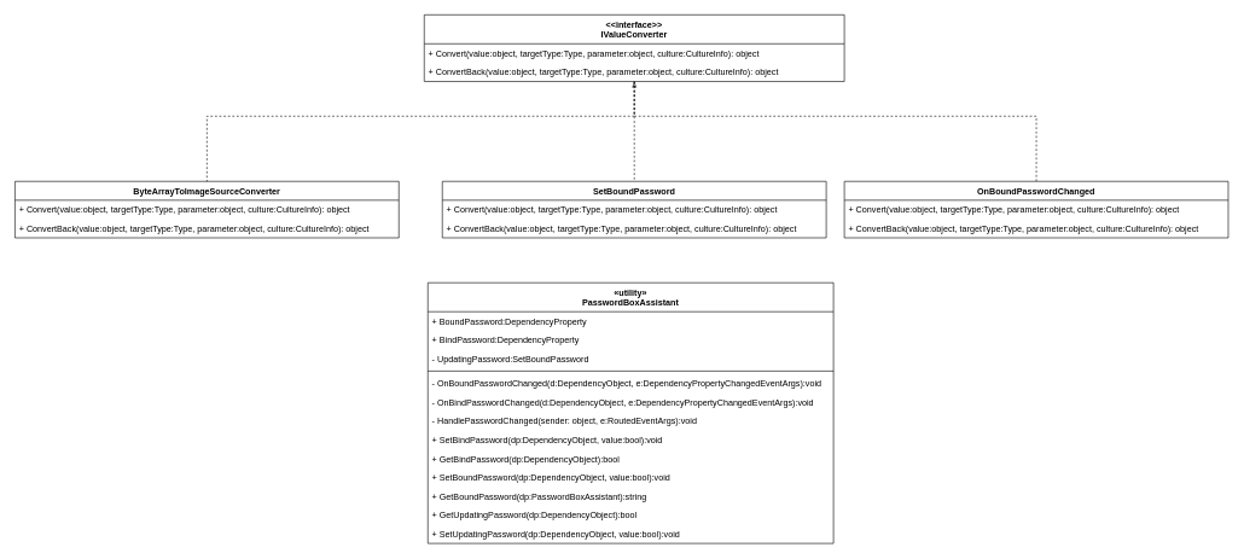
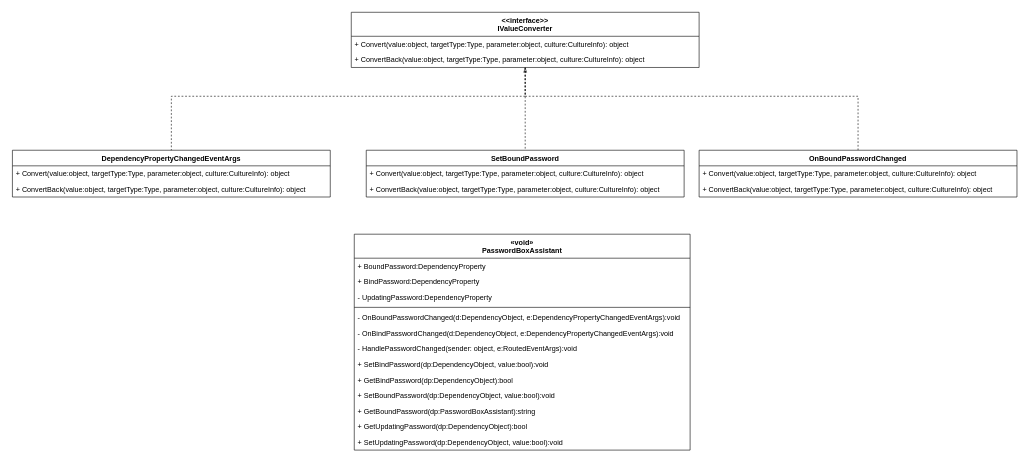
  <mxCell id="0" />
  <mxCell id="1" parent="0" />
- <mxCell id="2" value="ByteArrayToImageSourceConverter" style="swimlane;fontStyle=1;align=center;verticalAlign=top;childLayout=stackLayout;horizontal=1;startSize=26;horizontalStack=0;resizeParent=1;resizeParentMax=0;resizeLast=0;collapsible=1;marginBottom=0;" parent="1" vertex="1"><mxGeometry y="250" width="530" height="78" as="geometry" x="20" /></mxCell>
+ <mxCell id="2" value="DependencyPropertyChangedEventArgs" style="swimlane;fontStyle=1;align=center;verticalAlign=top;childLayout=stackLayout;horizontal=1;startSize=26;horizontalStack=0;resizeParent=1;resizeParentMax=0;resizeLast=0;collapsible=1;marginBottom=0;" parent="1" vertex="1"><mxGeometry y="250" width="530" height="78" as="geometry" x="20" /></mxCell>
  <mxCell id="3" value="+ Convert(value:object, targetType:Type, parameter:object, culture:CultureInfo): object" style="text;strokeColor=none;fillColor=none;align=left;verticalAlign=top;spacingLeft=4;spacingRight=4;overflow=hidden;rotatable=0;points=[[0,0.5],[1,0.5]];portConstraint=eastwest;" parent="2" vertex="1"><mxGeometry y="26" width="530" height="26" as="geometry" /></mxCell>
  <mxCell id="4" value="+ ConvertBack(value:object, targetType:Type, parameter:object, culture:CultureInfo): object" style="text;strokeColor=none;fillColor=none;align=left;verticalAlign=top;spacingLeft=4;spacingRight=4;overflow=hidden;rotatable=0;points=[[0,0.5],[1,0.5]];portConstraint=eastwest;" parent="2" vertex="1"><mxGeometry y="52" width="530" height="26" as="geometry" /></mxCell>
  <mxCell id="5" style="edgeStyle=orthogonalEdgeStyle;rounded=0;orthogonalLoop=1;jettySize=auto;html=1;entryX=0.5;entryY=0;entryDx=0;entryDy=0;dashed=1;endArrow=none;endFill=0;startArrow=classicThin;startFill=0;" edge="1" parent="1" source="8" target="11"><mxGeometry relative="1" as="geometry" /></mxCell>
  <mxCell id="6" style="edgeStyle=orthogonalEdgeStyle;rounded=0;orthogonalLoop=1;jettySize=auto;html=1;entryX=0.5;entryY=0;entryDx=0;entryDy=0;dashed=1;endArrow=none;endFill=0;" edge="1" parent="1" source="8" target="2"><mxGeometry relative="1" as="geometry"><Array as="points"><mxPoint x="875" y="160" /><mxPoint x="285" y="160" /></Array></mxGeometry></mxCell>
  <mxCell id="7" style="edgeStyle=orthogonalEdgeStyle;rounded=0;orthogonalLoop=1;jettySize=auto;html=1;entryX=0.5;entryY=0;entryDx=0;entryDy=0;dashed=1;endArrow=none;endFill=0;" edge="1" parent="1" source="8" target="14"><mxGeometry relative="1" as="geometry"><Array as="points"><mxPoint x="875" y="160" /><mxPoint x="1430" y="160" /></Array></mxGeometry></mxCell>
  <mxCell id="8" value="&lt;&lt;interface&gt;&gt;&#10;IValueConverter" style="swimlane;fontStyle=1;align=center;verticalAlign=top;childLayout=stackLayout;horizontal=1;startSize=40;horizontalStack=0;resizeParent=1;resizeParentMax=0;resizeLast=0;collapsible=1;marginBottom=0;" parent="1" vertex="1"><mxGeometry x="585" y="20" width="580" height="92" as="geometry" /></mxCell>
  <mxCell id="9" value="+ Convert(value:object, targetType:Type, parameter:object, culture:CultureInfo): object" style="text;strokeColor=none;fillColor=none;align=left;verticalAlign=top;spacingLeft=4;spacingRight=4;overflow=hidden;rotatable=0;points=[[0,0.5],[1,0.5]];portConstraint=eastwest;" parent="8" vertex="1"><mxGeometry y="40" width="580" height="26" as="geometry" /></mxCell>
  <mxCell id="10" value="+ ConvertBack(value:object, targetType:Type, parameter:object, culture:CultureInfo): object" style="text;strokeColor=none;fillColor=none;align=left;verticalAlign=top;spacingLeft=4;spacingRight=4;overflow=hidden;rotatable=0;points=[[0,0.5],[1,0.5]];portConstraint=eastwest;" parent="8" vertex="1"><mxGeometry y="66" width="580" height="26" as="geometry" /></mxCell>
  <mxCell id="11" value="SetBoundPassword" style="swimlane;fontStyle=1;align=center;verticalAlign=top;childLayout=stackLayout;horizontal=1;startSize=26;horizontalStack=0;resizeParent=1;resizeParentMax=0;resizeLast=0;collapsible=1;marginBottom=0;" parent="1" vertex="1"><mxGeometry x="610" y="250" width="530" height="78" as="geometry" /></mxCell>
  <mxCell id="12" value="+ Convert(value:object, targetType:Type, parameter:object, culture:CultureInfo): object" style="text;strokeColor=none;fillColor=none;align=left;verticalAlign=top;spacingLeft=4;spacingRight=4;overflow=hidden;rotatable=0;points=[[0,0.5],[1,0.5]];portConstraint=eastwest;" parent="11" vertex="1"><mxGeometry y="26" width="530" height="26" as="geometry" /></mxCell>
  <mxCell id="13" value="+ ConvertBack(value:object, targetType:Type, parameter:object, culture:CultureInfo): object" style="text;strokeColor=none;fillColor=none;align=left;verticalAlign=top;spacingLeft=4;spacingRight=4;overflow=hidden;rotatable=0;points=[[0,0.5],[1,0.5]];portConstraint=eastwest;" parent="11" vertex="1"><mxGeometry y="52" width="530" height="26" as="geometry" /></mxCell>
  <mxCell id="14" value="OnBoundPasswordChanged" style="swimlane;fontStyle=1;align=center;verticalAlign=top;childLayout=stackLayout;horizontal=1;startSize=26;horizontalStack=0;resizeParent=1;resizeParentMax=0;resizeLast=0;collapsible=1;marginBottom=0;" parent="1" vertex="1"><mxGeometry x="1165" y="250" width="530" height="78" as="geometry" /></mxCell>
  <mxCell id="15" value="+ Convert(value:object, targetType:Type, parameter:object, culture:CultureInfo): object" style="text;strokeColor=none;fillColor=none;align=left;verticalAlign=top;spacingLeft=4;spacingRight=4;overflow=hidden;rotatable=0;points=[[0,0.5],[1,0.5]];portConstraint=eastwest;" parent="14" vertex="1"><mxGeometry y="26" width="530" height="26" as="geometry" /></mxCell>
  <mxCell id="16" value="+ ConvertBack(value:object, targetType:Type, parameter:object, culture:CultureInfo): object" style="text;strokeColor=none;fillColor=none;align=left;verticalAlign=top;spacingLeft=4;spacingRight=4;overflow=hidden;rotatable=0;points=[[0,0.5],[1,0.5]];portConstraint=eastwest;" parent="14" vertex="1"><mxGeometry y="52" width="530" height="26" as="geometry" /></mxCell>
- <mxCell id="17" value="«utility»&#10;PasswordBoxAssistant" style="swimlane;fontStyle=1;align=center;verticalAlign=top;childLayout=stackLayout;horizontal=1;startSize=40;horizontalStack=0;resizeParent=1;resizeParentMax=0;resizeLast=0;collapsible=1;marginBottom=0;" parent="1" vertex="1"><mxGeometry x="590" y="390" width="560" height="360" as="geometry" /></mxCell>
+ <mxCell id="17" value="«void»&#10;PasswordBoxAssistant" style="swimlane;fontStyle=1;align=center;verticalAlign=top;childLayout=stackLayout;horizontal=1;startSize=40;horizontalStack=0;resizeParent=1;resizeParentMax=0;resizeLast=0;collapsible=1;marginBottom=0;" parent="1" vertex="1"><mxGeometry x="590" y="390" width="560" height="360" as="geometry" /></mxCell>
  <mxCell id="18" value="+ BoundPassword:DependencyProperty" style="text;strokeColor=none;fillColor=none;align=left;verticalAlign=top;spacingLeft=4;spacingRight=4;overflow=hidden;rotatable=0;points=[[0,0.5],[1,0.5]];portConstraint=eastwest;" parent="17" vertex="1"><mxGeometry y="40" width="560" height="26" as="geometry" /></mxCell>
  <mxCell id="19" value="+ BindPassword:DependencyProperty" style="text;strokeColor=none;fillColor=none;align=left;verticalAlign=top;spacingLeft=4;spacingRight=4;overflow=hidden;rotatable=0;points=[[0,0.5],[1,0.5]];portConstraint=eastwest;" parent="17" vertex="1"><mxGeometry y="66" width="560" height="26" as="geometry" /></mxCell>
- <mxCell id="20" value="- UpdatingPassword:SetBoundPassword" style="text;strokeColor=none;fillColor=none;align=left;verticalAlign=top;spacingLeft=4;spacingRight=4;overflow=hidden;rotatable=0;points=[[0,0.5],[1,0.5]];portConstraint=eastwest;" parent="17" vertex="1"><mxGeometry y="92" width="560" height="26" as="geometry" /></mxCell>
+ <mxCell id="20" value="- UpdatingPassword:DependencyProperty" style="text;strokeColor=none;fillColor=none;align=left;verticalAlign=top;spacingLeft=4;spacingRight=4;overflow=hidden;rotatable=0;points=[[0,0.5],[1,0.5]];portConstraint=eastwest;" parent="17" vertex="1"><mxGeometry y="92" width="560" height="26" as="geometry" /></mxCell>
  <mxCell id="21" value="" style="line;strokeWidth=1;fillColor=none;align=left;verticalAlign=middle;spacingTop=-1;spacingLeft=3;spacingRight=3;rotatable=0;labelPosition=right;points=[];portConstraint=eastwest;" parent="17" vertex="1"><mxGeometry y="118" width="560" height="8" as="geometry" /></mxCell>
  <mxCell id="22" value="- OnBoundPasswordChanged(d:DependencyObject, e:DependencyPropertyChangedEventArgs):void" style="text;strokeColor=none;fillColor=none;align=left;verticalAlign=top;spacingLeft=4;spacingRight=4;overflow=hidden;rotatable=0;points=[[0,0.5],[1,0.5]];portConstraint=eastwest;" parent="17" vertex="1"><mxGeometry y="126" width="560" height="26" as="geometry" /></mxCell>
  <mxCell id="23" value="- OnBindPasswordChanged(d:DependencyObject, e:DependencyPropertyChangedEventArgs):void" style="text;strokeColor=none;fillColor=none;align=left;verticalAlign=top;spacingLeft=4;spacingRight=4;overflow=hidden;rotatable=0;points=[[0,0.5],[1,0.5]];portConstraint=eastwest;" parent="17" vertex="1"><mxGeometry y="152" width="560" height="26" as="geometry" /></mxCell>
  <mxCell id="24" value="- HandlePasswordChanged(sender: object, e:RoutedEventArgs):void" style="text;strokeColor=none;fillColor=none;align=left;verticalAlign=top;spacingLeft=4;spacingRight=4;overflow=hidden;rotatable=0;points=[[0,0.5],[1,0.5]];portConstraint=eastwest;" parent="17" vertex="1"><mxGeometry y="178" width="560" height="26" as="geometry" /></mxCell>
  <mxCell id="25" value="+ SetBindPassword(dp:DependencyObject, value:bool):void" style="text;strokeColor=none;fillColor=none;align=left;verticalAlign=top;spacingLeft=4;spacingRight=4;overflow=hidden;rotatable=0;points=[[0,0.5],[1,0.5]];portConstraint=eastwest;" parent="17" vertex="1"><mxGeometry y="204" width="560" height="26" as="geometry" /></mxCell>
  <mxCell id="26" value="+ GetBindPassword(dp:DependencyObject):bool" style="text;strokeColor=none;fillColor=none;align=left;verticalAlign=top;spacingLeft=4;spacingRight=4;overflow=hidden;rotatable=0;points=[[0,0.5],[1,0.5]];portConstraint=eastwest;" parent="17" vertex="1"><mxGeometry y="230" width="560" height="26" as="geometry" /></mxCell>
  <mxCell id="27" value="+ SetBoundPassword(dp:DependencyObject, value:bool):void" style="text;strokeColor=none;fillColor=none;align=left;verticalAlign=top;spacingLeft=4;spacingRight=4;overflow=hidden;rotatable=0;points=[[0,0.5],[1,0.5]];portConstraint=eastwest;" parent="17" vertex="1"><mxGeometry y="256" width="560" height="26" as="geometry" /></mxCell>
  <mxCell id="28" value="+ GetBoundPassword(dp:PasswordBoxAssistant):string" style="text;strokeColor=none;fillColor=none;align=left;verticalAlign=top;spacingLeft=4;spacingRight=4;overflow=hidden;rotatable=0;points=[[0,0.5],[1,0.5]];portConstraint=eastwest;" parent="17" vertex="1"><mxGeometry y="282" width="560" height="26" as="geometry" /></mxCell>
  <mxCell id="29" value="+ GetUpdatingPassword(dp:DependencyObject):bool" style="text;strokeColor=none;fillColor=none;align=left;verticalAlign=top;spacingLeft=4;spacingRight=4;overflow=hidden;rotatable=0;points=[[0,0.5],[1,0.5]];portConstraint=eastwest;" parent="17" vertex="1"><mxGeometry y="308" width="560" height="26" as="geometry" /></mxCell>
  <mxCell id="30" value="+ SetUpdatingPassword(dp:DependencyObject, value:bool):void" style="text;strokeColor=none;fillColor=none;align=left;verticalAlign=top;spacingLeft=4;spacingRight=4;overflow=hidden;rotatable=0;points=[[0,0.5],[1,0.5]];portConstraint=eastwest;" parent="17" vertex="1"><mxGeometry y="334" width="560" height="26" as="geometry" /></mxCell>
